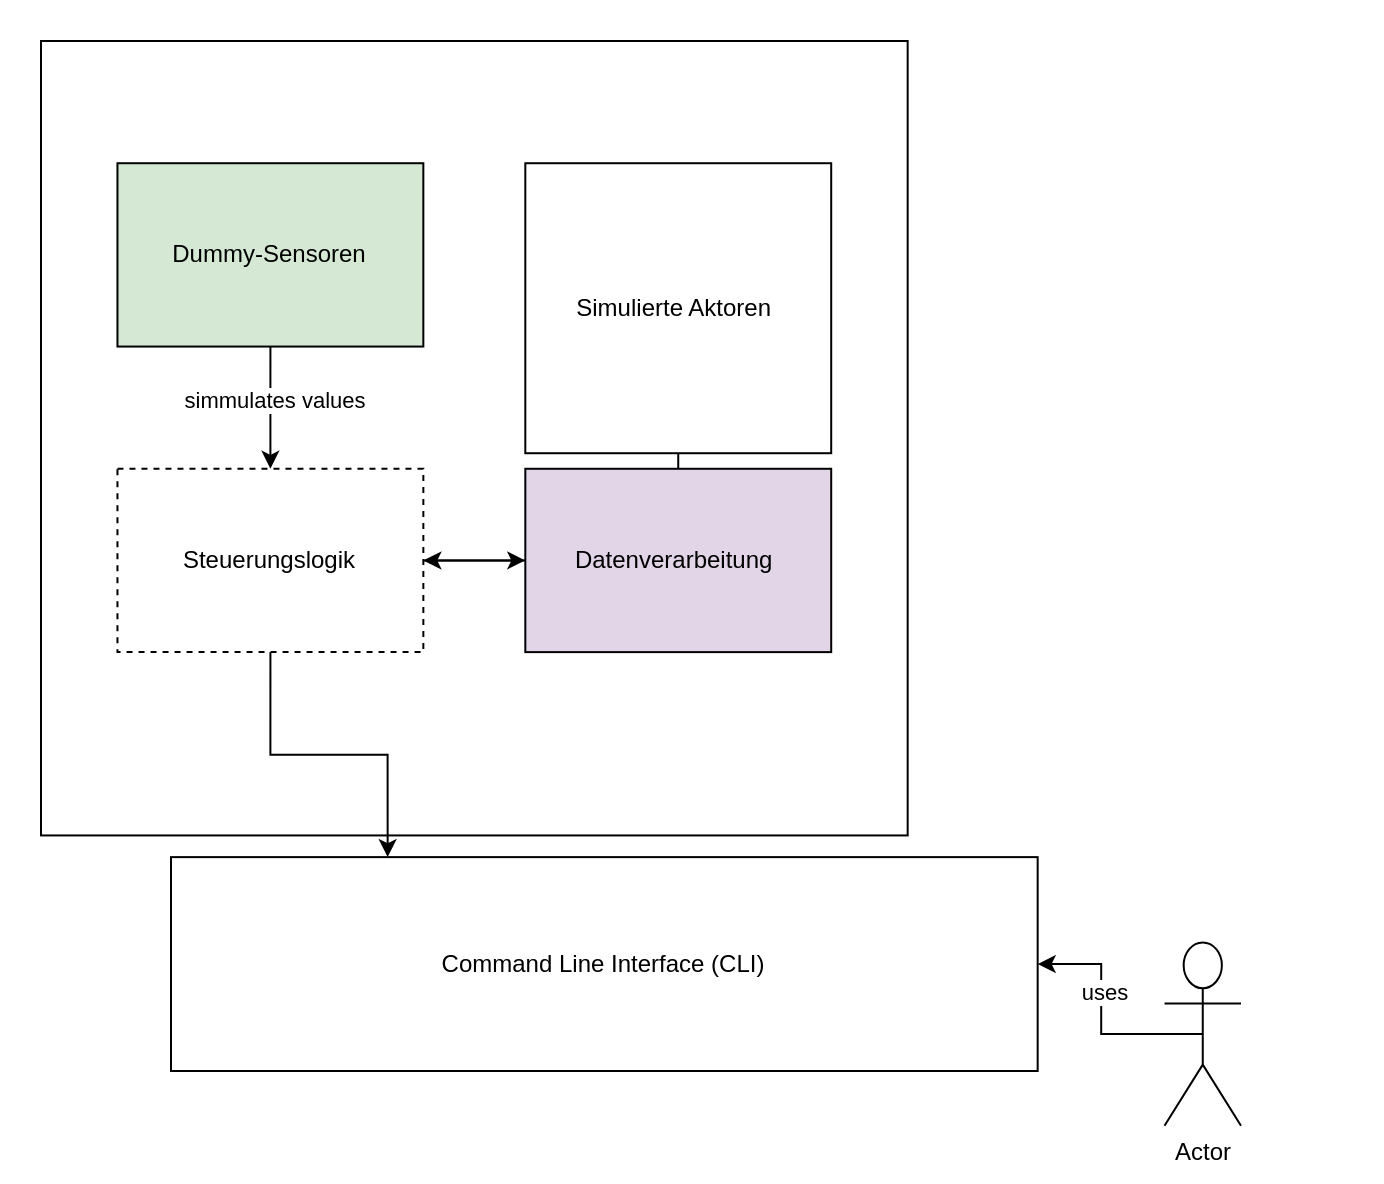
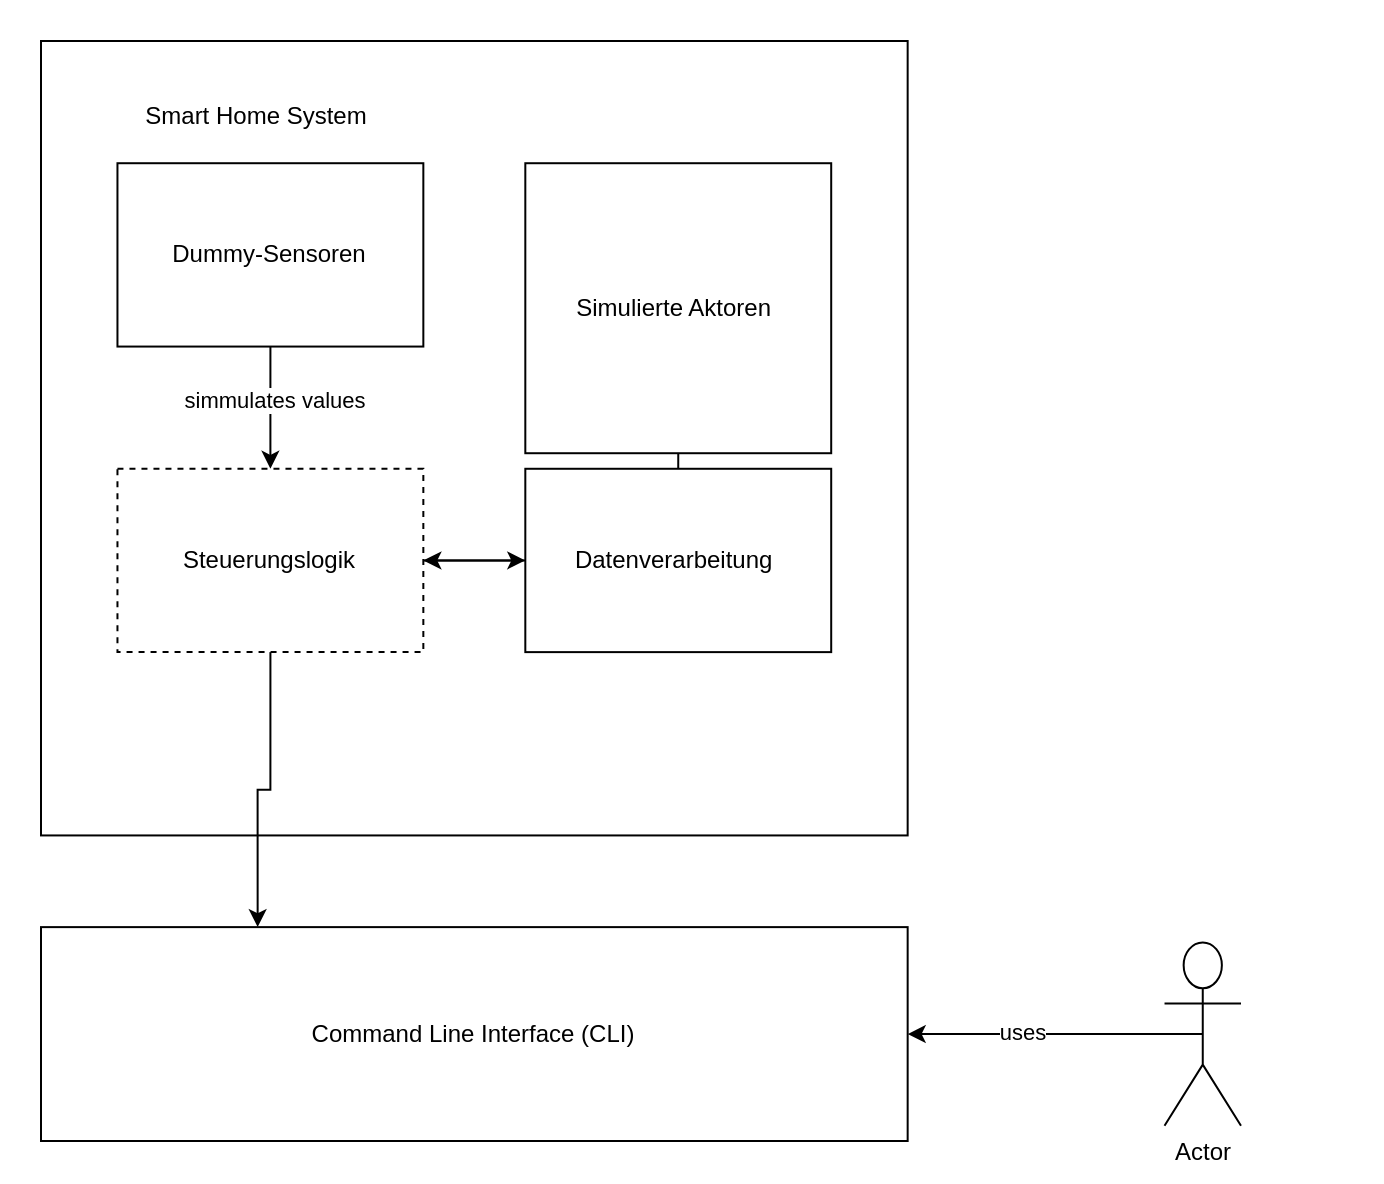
  <mxCell id="0" />
  <mxCell id="1" parent="0" />
  <mxCell id="2" value="" style="group" vertex="1" connectable="0" parent="1"><mxGeometry x="20" y="20" width="650" height="550" as="geometry" /></mxCell>
  <mxCell id="3" value="" style="whiteSpace=wrap;html=1;align=left;" vertex="1" parent="2"><mxGeometry width="433.333" height="397.222" as="geometry" /></mxCell>
+ <mxCell id="4" value="Smart Home System" style="text;html=1;align=center;verticalAlign=middle;whiteSpace=wrap;rounded=0;" vertex="1" parent="2"><mxGeometry x="25.49" y="15.278" width="165.686" height="45.833" as="geometry" /></mxCell>
  <mxCell id="5" style="edgeStyle=orthogonalEdgeStyle;rounded=0;orthogonalLoop=1;jettySize=auto;html=1;exitX=0.5;exitY=1;exitDx=0;exitDy=0;" edge="1" parent="2" source="7" target="15"><mxGeometry relative="1" as="geometry" /></mxCell>
  <mxCell id="6" value="simmulates values" style="edgeLabel;html=1;align=center;verticalAlign=middle;resizable=0;points=[];" vertex="1" connectable="0" parent="5"><mxGeometry x="-0.1" y="2" relative="1" as="geometry"><mxPoint as="offset" /></mxGeometry></mxCell>
- <mxCell id="7" value="Dummy-Sensoren" style="rounded=0;whiteSpace=wrap;html=1;fillColor=#d5e8d4;" vertex="1" parent="2"><mxGeometry x="38.235" y="61.111" width="152.941" height="91.667" as="geometry" /></mxCell>
+ <mxCell id="7" value="Dummy-Sensoren" style="rounded=0;whiteSpace=wrap;html=1;" vertex="1" parent="2"><mxGeometry x="38.235" y="61.111" width="152.941" height="91.667" as="geometry" /></mxCell>
  <mxCell id="8" style="edgeStyle=orthogonalEdgeStyle;rounded=0;orthogonalLoop=1;jettySize=auto;html=1;exitX=0.5;exitY=1;exitDx=0;exitDy=0;" edge="1" parent="2" source="10" target="12"><mxGeometry relative="1" as="geometry" /></mxCell>
  <mxCell id="9" value="simmulates actions" style="edgeLabel;html=1;align=center;verticalAlign=middle;resizable=0;points=[];" vertex="1" connectable="0" parent="8"><mxGeometry x="-0.176" relative="1" as="geometry"><mxPoint as="offset" /></mxGeometry></mxCell>
  <mxCell id="10" value="Simulierte Aktoren&amp;nbsp;" style="rounded=0;whiteSpace=wrap;html=1;" vertex="1" parent="2"><mxGeometry x="242.157" y="61.111" width="152.941" height="145" as="geometry" /></mxCell>
  <mxCell id="11" style="edgeStyle=orthogonalEdgeStyle;rounded=0;orthogonalLoop=1;jettySize=auto;html=1;exitX=0;exitY=0.5;exitDx=0;exitDy=0;entryX=1;entryY=0.5;entryDx=0;entryDy=0;" edge="1" parent="2" source="12" target="15"><mxGeometry relative="1" as="geometry" /></mxCell>
- <mxCell id="12" value="Datenverarbeitung&amp;nbsp;" style="rounded=0;whiteSpace=wrap;html=1;fillColor=#e1d5e7;" vertex="1" parent="2"><mxGeometry x="242.157" y="213.889" width="152.941" height="91.667" as="geometry" /></mxCell>
+ <mxCell id="12" value="Datenverarbeitung&amp;nbsp;" style="rounded=0;whiteSpace=wrap;html=1;" vertex="1" parent="2"><mxGeometry x="242.157" y="213.889" width="152.941" height="91.667" as="geometry" /></mxCell>
  <mxCell id="13" style="edgeStyle=orthogonalEdgeStyle;rounded=0;orthogonalLoop=1;jettySize=auto;html=1;exitX=1;exitY=0.5;exitDx=0;exitDy=0;entryX=0;entryY=0.5;entryDx=0;entryDy=0;" edge="1" parent="2" source="15" target="12"><mxGeometry relative="1" as="geometry" /></mxCell>
  <mxCell id="14" style="edgeStyle=orthogonalEdgeStyle;rounded=0;orthogonalLoop=1;jettySize=auto;html=1;exitX=0.5;exitY=1;exitDx=0;exitDy=0;entryX=0.25;entryY=0;entryDx=0;entryDy=0;" edge="1" parent="2" source="15" target="16"><mxGeometry relative="1" as="geometry" /></mxCell>
  <mxCell id="15" value="Steuerungslogik" style="rounded=0;whiteSpace=wrap;html=1;dashed=1;" vertex="1" parent="2"><mxGeometry x="38.235" y="213.889" width="152.941" height="91.667" as="geometry" /></mxCell>
- <mxCell id="16" value="Command Line Interface (CLI)" style="rounded=0;whiteSpace=wrap;html=1;" vertex="1" parent="2"><mxGeometry x="65" y="408.056" width="433.333" height="106.944" as="geometry" /></mxCell>
+ <mxCell id="16" value="Command Line Interface (CLI)" style="rounded=0;whiteSpace=wrap;html=1;" vertex="1" parent="2"><mxGeometry y="443.056" width="433.333" height="106.944" as="geometry" /></mxCell>
  <mxCell id="17" style="edgeStyle=orthogonalEdgeStyle;rounded=0;orthogonalLoop=1;jettySize=auto;html=1;exitX=0.5;exitY=0.5;exitDx=0;exitDy=0;exitPerimeter=0;entryX=1;entryY=0.5;entryDx=0;entryDy=0;" edge="1" parent="2" source="19" target="16"><mxGeometry relative="1" as="geometry" /></mxCell>
  <mxCell id="18" value="uses" style="edgeLabel;html=1;align=center;verticalAlign=middle;resizable=0;points=[];" vertex="1" connectable="0" parent="17"><mxGeometry x="0.226" y="-1" relative="1" as="geometry"><mxPoint as="offset" /></mxGeometry></mxCell>
  <mxCell id="19" value="Actor" style="shape=umlActor;verticalLabelPosition=bottom;verticalAlign=top;html=1;outlineConnect=0;" vertex="1" parent="2"><mxGeometry x="561.765" y="450.694" width="38.235" height="91.667" as="geometry" /></mxCell>
